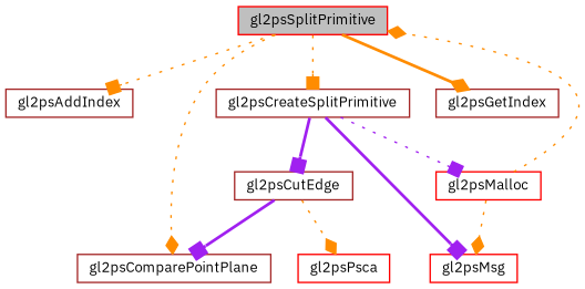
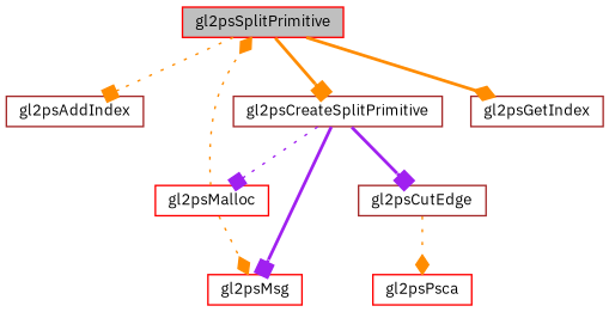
  digraph {
    fontname="IBM Plex Sans"
    rankdir=TB
    node [color=brown fillcolor=white fontname="IBM Plex Sans" fontsize=10 shape=record style=filled]
    edge [arrowhead=box color=darkorange fontname="IBM Plex Sans" fontsize=10 labelfontname=FreeSans labelfontsize=10 style=dotted]
    n1 [color=red fillcolor=grey75 fontcolor=black height=0.2 label=gl2psSplitPrimitive width=0.4]
    n2 [height=0.2 label=gl2psAddIndex width=0.4]
-   n3 [height=0.2 label=gl2psComparePointPlane width=0.4]
    n4 [height=0.2 label=gl2psCreateSplitPrimitive width=0.4]
    n5 [height=0.2 label=gl2psGetIndex width=0.4]
    n6 [color=red height=0.2 label=gl2psMalloc width=0.4]
    n7 [height=0.2 label=gl2psCutEdge width=0.4]
    n8 [color=red height=0.2 label=gl2psMsg width=0.4]
    n9 [color=red height=0.2 label=gl2psPsca width=0.4]
    n1 -> n2
-   n1 -> n3 [arrowhead=diamond]
-   n1 -> n4
+   n1 -> n4 [style=bold]
    n1 -> n5 [arrowhead=diamond style=bold]
    n4 -> n6 [color=purple]
    n4 -> n7 [color=purple style=bold]
    n4 -> n8 [color=purple style=bold]
    n6 -> n1 [arrowhead=diamond]
    n6 -> n8 [arrowhead=diamond]
-   n7 -> n3 [color=purple style=bold]
    n7 -> n9 [arrowhead=diamond]
  }
